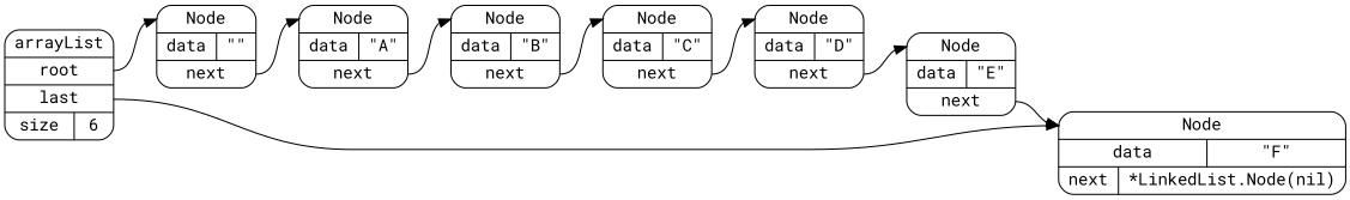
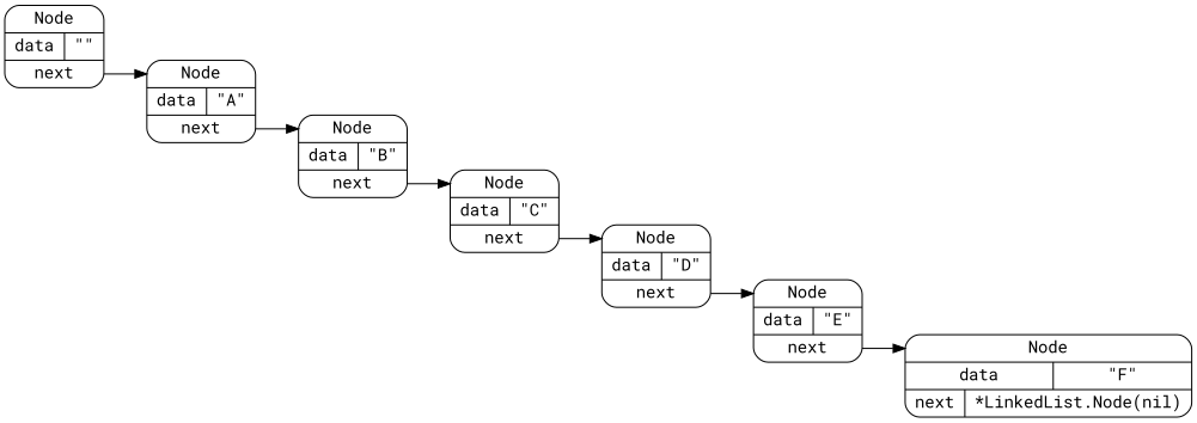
  digraph {
    rankdir=LR
    fontname="Roboto Mono"
    node [shape=Mrecord fontname="Roboto Mono"]
    edge [headport=name tailport=f1 fontname="Roboto Mono"]
    n1 [label="<name> Node |{<f0> data | \"F\"} |{<f1> next | *LinkedList.Node(nil)}  "]
    n2 [label="<name> Node |{<f0> data | \"E\"} |<f1> next "]
    n3 [label="<name> Node |{<f0> data | \"D\"} |<f1> next "]
    n4 [label="<name> Node |{<f0> data | \"C\"} |<f1> next "]
    n5 [label="<name> Node |{<f0> data | \"B\"} |<f1> next "]
    n6 [label="<name> Node |{<f0> data | \"A\"} |<f1> next "]
    n7 [label="<name> Node |{<f0> data | \"\"} |<f1> next "]
-   n8 [label="<name> arrayList |<f0> root|<f1> last|{<f2> size | 6}  "]
    n2 -> n1
    n3 -> n2
    n4 -> n3
    n5 -> n4
    n6 -> n5
    n7 -> n6
-   n8 -> n1
-   n8 -> n7 [tailport=f0]
  }
